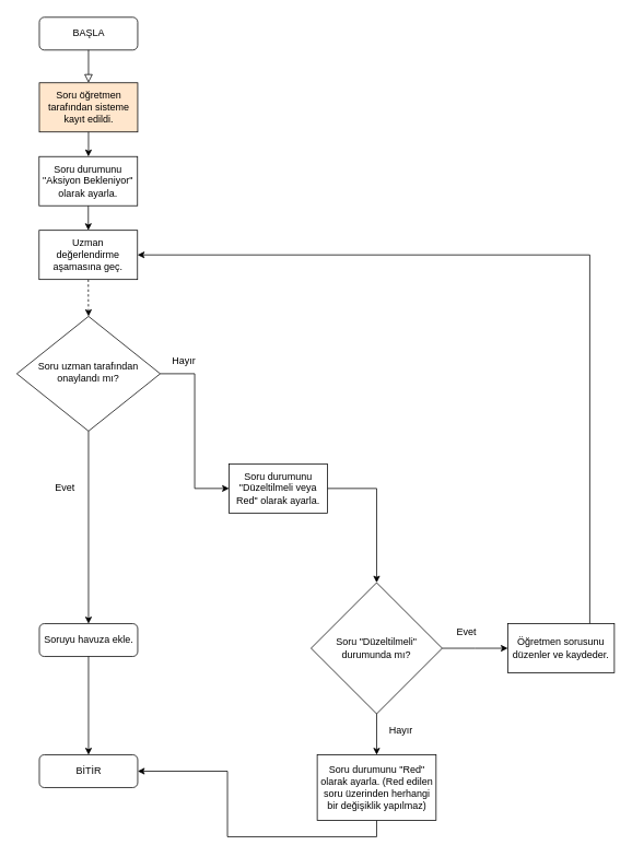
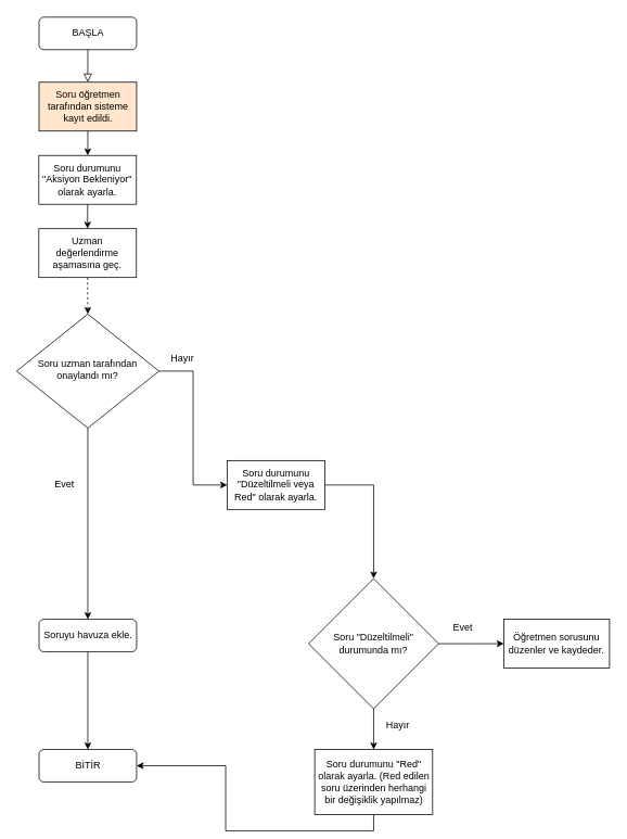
  <mxCell id="0" />
  <mxCell id="1" parent="0" />
  <mxCell id="2" style="edgeStyle=orthogonalEdgeStyle;rounded=0;orthogonalLoop=1;jettySize=auto;html=1;exitX=1;exitY=0.5;exitDx=0;exitDy=0;" edge="1" parent="1" source="4"><mxGeometry relative="1" as="geometry"><mxPoint x="619" y="790" as="targetPoint" /></mxGeometry></mxCell>
  <mxCell id="3" style="edgeStyle=orthogonalEdgeStyle;rounded=0;orthogonalLoop=1;jettySize=auto;html=1;exitX=0.5;exitY=1;exitDx=0;exitDy=0;" edge="1" parent="1" source="4" target="24"><mxGeometry relative="1" as="geometry" /></mxCell>
  <mxCell id="4" value="Soru &quot;Düzeltilmeli&quot; durumunda mı?" style="rhombus;whiteSpace=wrap;html=1;" vertex="1" parent="1"><mxGeometry x="379" y="710" width="160" height="160" as="geometry" /></mxCell>
  <mxCell id="5" value="BAŞLA" style="rounded=1;whiteSpace=wrap;html=1;fontSize=12;glass=0;strokeWidth=1;shadow=0;" parent="1" vertex="1"><mxGeometry x="47.5" y="20" width="120" height="40" as="geometry" /></mxCell>
  <mxCell id="6" value="Soru uzman tarafından onaylandı mı?" style="rhombus;html=1;shadow=0;fontFamily=Helvetica;fontSize=12;align=center;strokeWidth=1;spacing=6;spacingTop=-4;whiteSpace=wrap;" parent="1" vertex="1"><mxGeometry x="20" y="385" width="175" height="140" as="geometry" /></mxCell>
  <mxCell id="7" value="&lt;span&gt;Soruyu havuza ekle.&lt;/span&gt;" style="rounded=1;whiteSpace=wrap;html=1;fontSize=12;glass=0;strokeWidth=1;shadow=0;" parent="1" vertex="1"><mxGeometry x="47.5" y="760" width="120" height="40" as="geometry" /></mxCell>
  <mxCell id="8" style="edgeStyle=orthogonalEdgeStyle;rounded=0;orthogonalLoop=1;jettySize=auto;html=1;exitX=0.5;exitY=1;exitDx=0;exitDy=0;" edge="1" parent="1" source="6" target="7"><mxGeometry x="81" y="-190" as="geometry" /></mxCell>
  <mxCell id="9" value="Soru öğretmen tarafından sisteme kayıt edildi." style="rounded=0;whiteSpace=wrap;html=1;fillColor=#ffe6cc;" vertex="1" parent="1"><mxGeometry x="47.5" y="100" width="120" height="60" as="geometry" /></mxCell>
  <mxCell id="10" value="" style="rounded=0;html=1;jettySize=auto;orthogonalLoop=1;fontSize=11;endArrow=block;endFill=0;endSize=8;strokeWidth=1;shadow=0;labelBackgroundColor=none;edgeStyle=orthogonalEdgeStyle;entryX=0.5;entryY=0;entryDx=0;entryDy=0;" parent="1" source="5" target="9" edge="1"><mxGeometry x="80.75" y="-40" as="geometry" /></mxCell>
  <mxCell id="11" style="edgeStyle=orthogonalEdgeStyle;rounded=0;orthogonalLoop=1;jettySize=auto;html=1;exitX=0.5;exitY=1;exitDx=0;exitDy=0;entryX=0.5;entryY=0;entryDx=0;entryDy=0;" edge="1" parent="1" source="12" target="15"><mxGeometry relative="1" as="geometry" /></mxCell>
  <mxCell id="12" value="Soru durumunu &quot;Aksiyon Bekleniyor&quot; olarak ayarla." style="rounded=0;whiteSpace=wrap;html=1;" vertex="1" parent="1"><mxGeometry x="47.25" y="190" width="120" height="60" as="geometry" /></mxCell>
  <mxCell id="13" style="edgeStyle=orthogonalEdgeStyle;rounded=0;orthogonalLoop=1;jettySize=auto;html=1;" edge="1" parent="1" source="9" target="12"><mxGeometry x="80.75" y="-40" as="geometry" /></mxCell>
  <mxCell id="14" style="edgeStyle=orthogonalEdgeStyle;rounded=0;orthogonalLoop=1;jettySize=auto;html=1;exitX=0.5;exitY=1;exitDx=0;exitDy=0;dashed=1;" edge="1" parent="1" source="15" target="6"><mxGeometry x="81" y="-190" as="geometry" /></mxCell>
  <mxCell id="15" value="Uzman değerlendirme aşamasına geç." style="rounded=0;whiteSpace=wrap;html=1;" vertex="1" parent="1"><mxGeometry x="47.25" y="280" width="120" height="60" as="geometry" /></mxCell>
  <mxCell id="16" value="BİTİR" style="rounded=1;whiteSpace=wrap;html=1;fontSize=12;glass=0;strokeWidth=1;shadow=0;" vertex="1" parent="1"><mxGeometry x="47.5" y="920" width="120" height="40" as="geometry" /></mxCell>
  <mxCell id="17" style="edgeStyle=orthogonalEdgeStyle;rounded=0;orthogonalLoop=1;jettySize=auto;html=1;exitX=0.5;exitY=1;exitDx=0;exitDy=0;entryX=0.5;entryY=0;entryDx=0;entryDy=0;" edge="1" parent="1" source="7" target="16"><mxGeometry x="81" y="-190" as="geometry" /></mxCell>
  <mxCell id="18" style="edgeStyle=orthogonalEdgeStyle;rounded=0;orthogonalLoop=1;jettySize=auto;html=1;exitX=1;exitY=0.5;exitDx=0;exitDy=0;entryX=0.5;entryY=0;entryDx=0;entryDy=0;" edge="1" parent="1" source="19" target="4"><mxGeometry relative="1" as="geometry" /></mxCell>
  <mxCell id="19" value="Soru durumunu &quot;Düzeltilmeli veya Red&quot; olarak ayarla." style="rounded=0;whiteSpace=wrap;html=1;" vertex="1" parent="1"><mxGeometry x="279" y="565" width="120" height="60" as="geometry" /></mxCell>
  <mxCell id="20" style="edgeStyle=orthogonalEdgeStyle;rounded=0;orthogonalLoop=1;jettySize=auto;html=1;exitX=1;exitY=0.5;exitDx=0;exitDy=0;entryX=0;entryY=0.5;entryDx=0;entryDy=0;" edge="1" parent="1" source="6" target="19"><mxGeometry x="81" y="-190" as="geometry" /></mxCell>
- <mxCell id="21" style="edgeStyle=orthogonalEdgeStyle;rounded=0;orthogonalLoop=1;jettySize=auto;html=1;entryX=1;entryY=0.5;entryDx=0;entryDy=0;" edge="1" parent="1" source="22" target="15"><mxGeometry relative="1" as="geometry"><Array as="points"><mxPoint x="719" y="310" /></Array></mxGeometry></mxCell>
  <mxCell id="22" value="Öğretmen sorusunu düzenler ve kaydeder." style="rounded=0;whiteSpace=wrap;html=1;" vertex="1" parent="1"><mxGeometry x="619" y="760" width="130" height="60" as="geometry" /></mxCell>
  <mxCell id="23" style="edgeStyle=orthogonalEdgeStyle;rounded=0;orthogonalLoop=1;jettySize=auto;html=1;exitX=0.5;exitY=1;exitDx=0;exitDy=0;entryX=1;entryY=0.5;entryDx=0;entryDy=0;" edge="1" parent="1" source="24" target="16"><mxGeometry relative="1" as="geometry" /></mxCell>
  <mxCell id="24" value="Soru durumunu &quot;Red&quot; olarak ayarla. (Red edilen soru üzerinden herhangi bir değişiklik yapılmaz)" style="rounded=0;whiteSpace=wrap;html=1;" vertex="1" parent="1"><mxGeometry x="386.5" y="920" width="145" height="80" as="geometry" /></mxCell>
  <mxCell id="25" value="Evet" style="text;html=1;strokeColor=none;fillColor=none;align=center;verticalAlign=middle;whiteSpace=wrap;rounded=0;" vertex="1" parent="1"><mxGeometry x="549" y="760" width="40" height="20" as="geometry" /></mxCell>
  <mxCell id="26" value="Evet" style="text;html=1;strokeColor=none;fillColor=none;align=center;verticalAlign=middle;whiteSpace=wrap;rounded=0;" vertex="1" parent="1"><mxGeometry x="59" y="585" width="40" height="20" as="geometry" /></mxCell>
  <mxCell id="27" value="Hayır" style="text;html=1;strokeColor=none;fillColor=none;align=center;verticalAlign=middle;whiteSpace=wrap;rounded=0;" vertex="1" parent="1"><mxGeometry x="204" y="430" width="40" height="20" as="geometry" /></mxCell>
  <mxCell id="28" value="Hayır" style="text;html=1;strokeColor=none;fillColor=none;align=center;verticalAlign=middle;whiteSpace=wrap;rounded=0;" vertex="1" parent="1"><mxGeometry x="469" y="880" width="40" height="20" as="geometry" /></mxCell>
